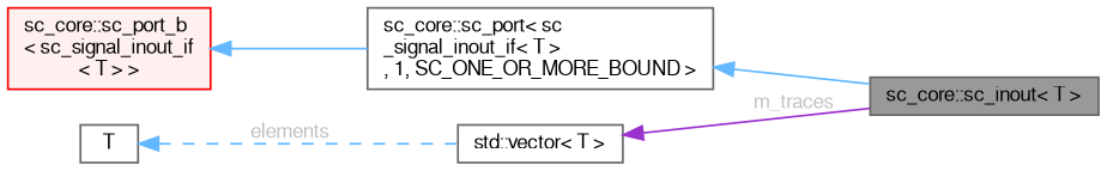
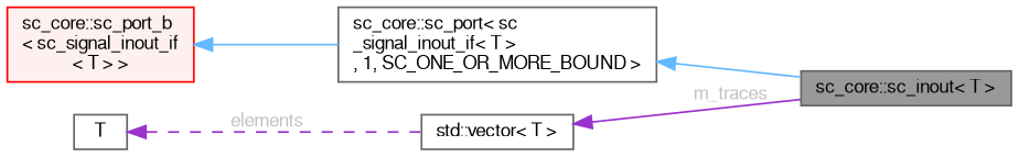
  digraph {
    rankdir=LR
    node [color=gray40 fillcolor=white fontname=FreeSans fontsize=10 shape=box style=filled]
    edge [color=steelblue1 dir=back fontname=FreeSans fontsize=10 labelfontname=FreeSans labelfontsize=10 style=solid]
    n1 [fillcolor=grey60 fontcolor=black height=0.2 label="sc_core::sc_inout\< T \>" width=0.4]
    n2 [height=0.2 label="sc_core::sc_port\< sc\l_signal_inout_if\< T \>\l, 1, SC_ONE_OR_MORE_BOUND \>" width=0.4]
    n3 [color=red fillcolor="#FFF0F0" height=0.2 label="sc_core::sc_port_b\l\< sc_signal_inout_if\l\< T \> \>" width=0.4]
    n4 [height=0.2 label="std::vector\< T \>" width=0.4]
    n5 [height=0.2 label=T width=0.4]
    n2 -> n1
    n3 -> n2
    n4 -> n1 [color=darkorchid3 fontcolor=grey label=" m_traces"]
-   n5 -> n4 [fontcolor=grey label=" elements" style=dashed]
+   n5 -> n4 [color=darkorchid3 fontcolor=grey label=" elements" style=dashed]
  }
